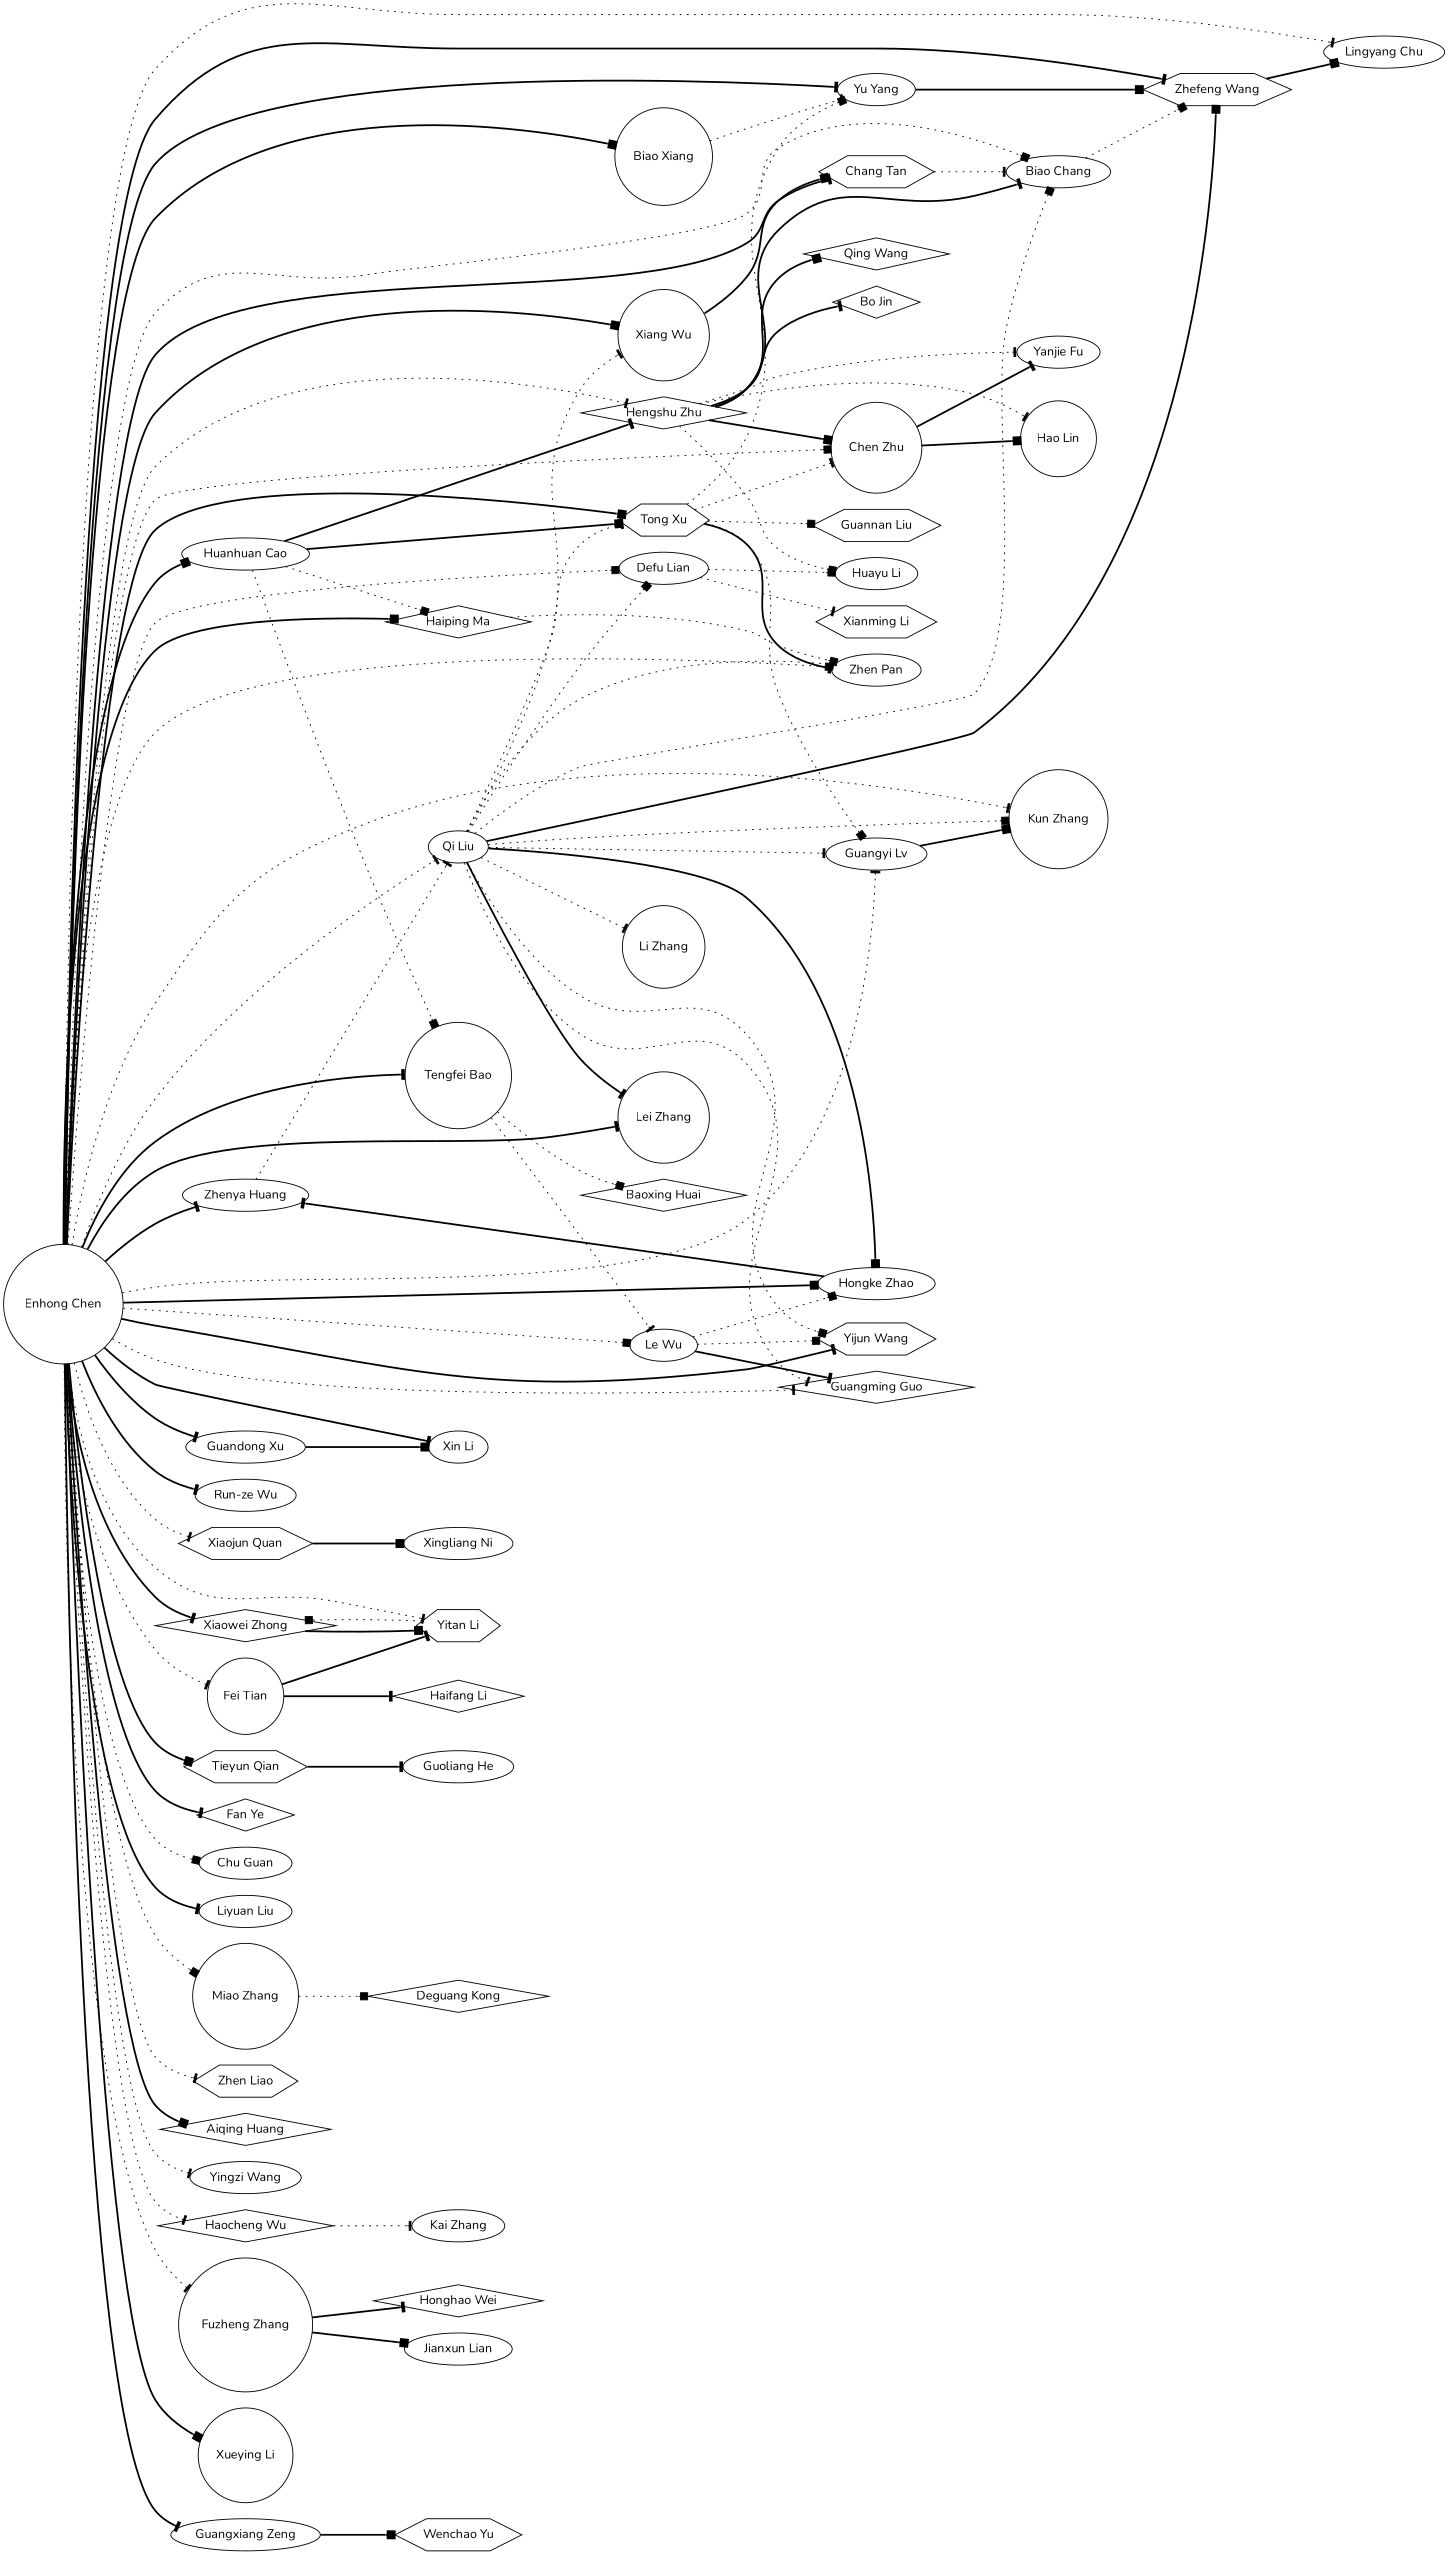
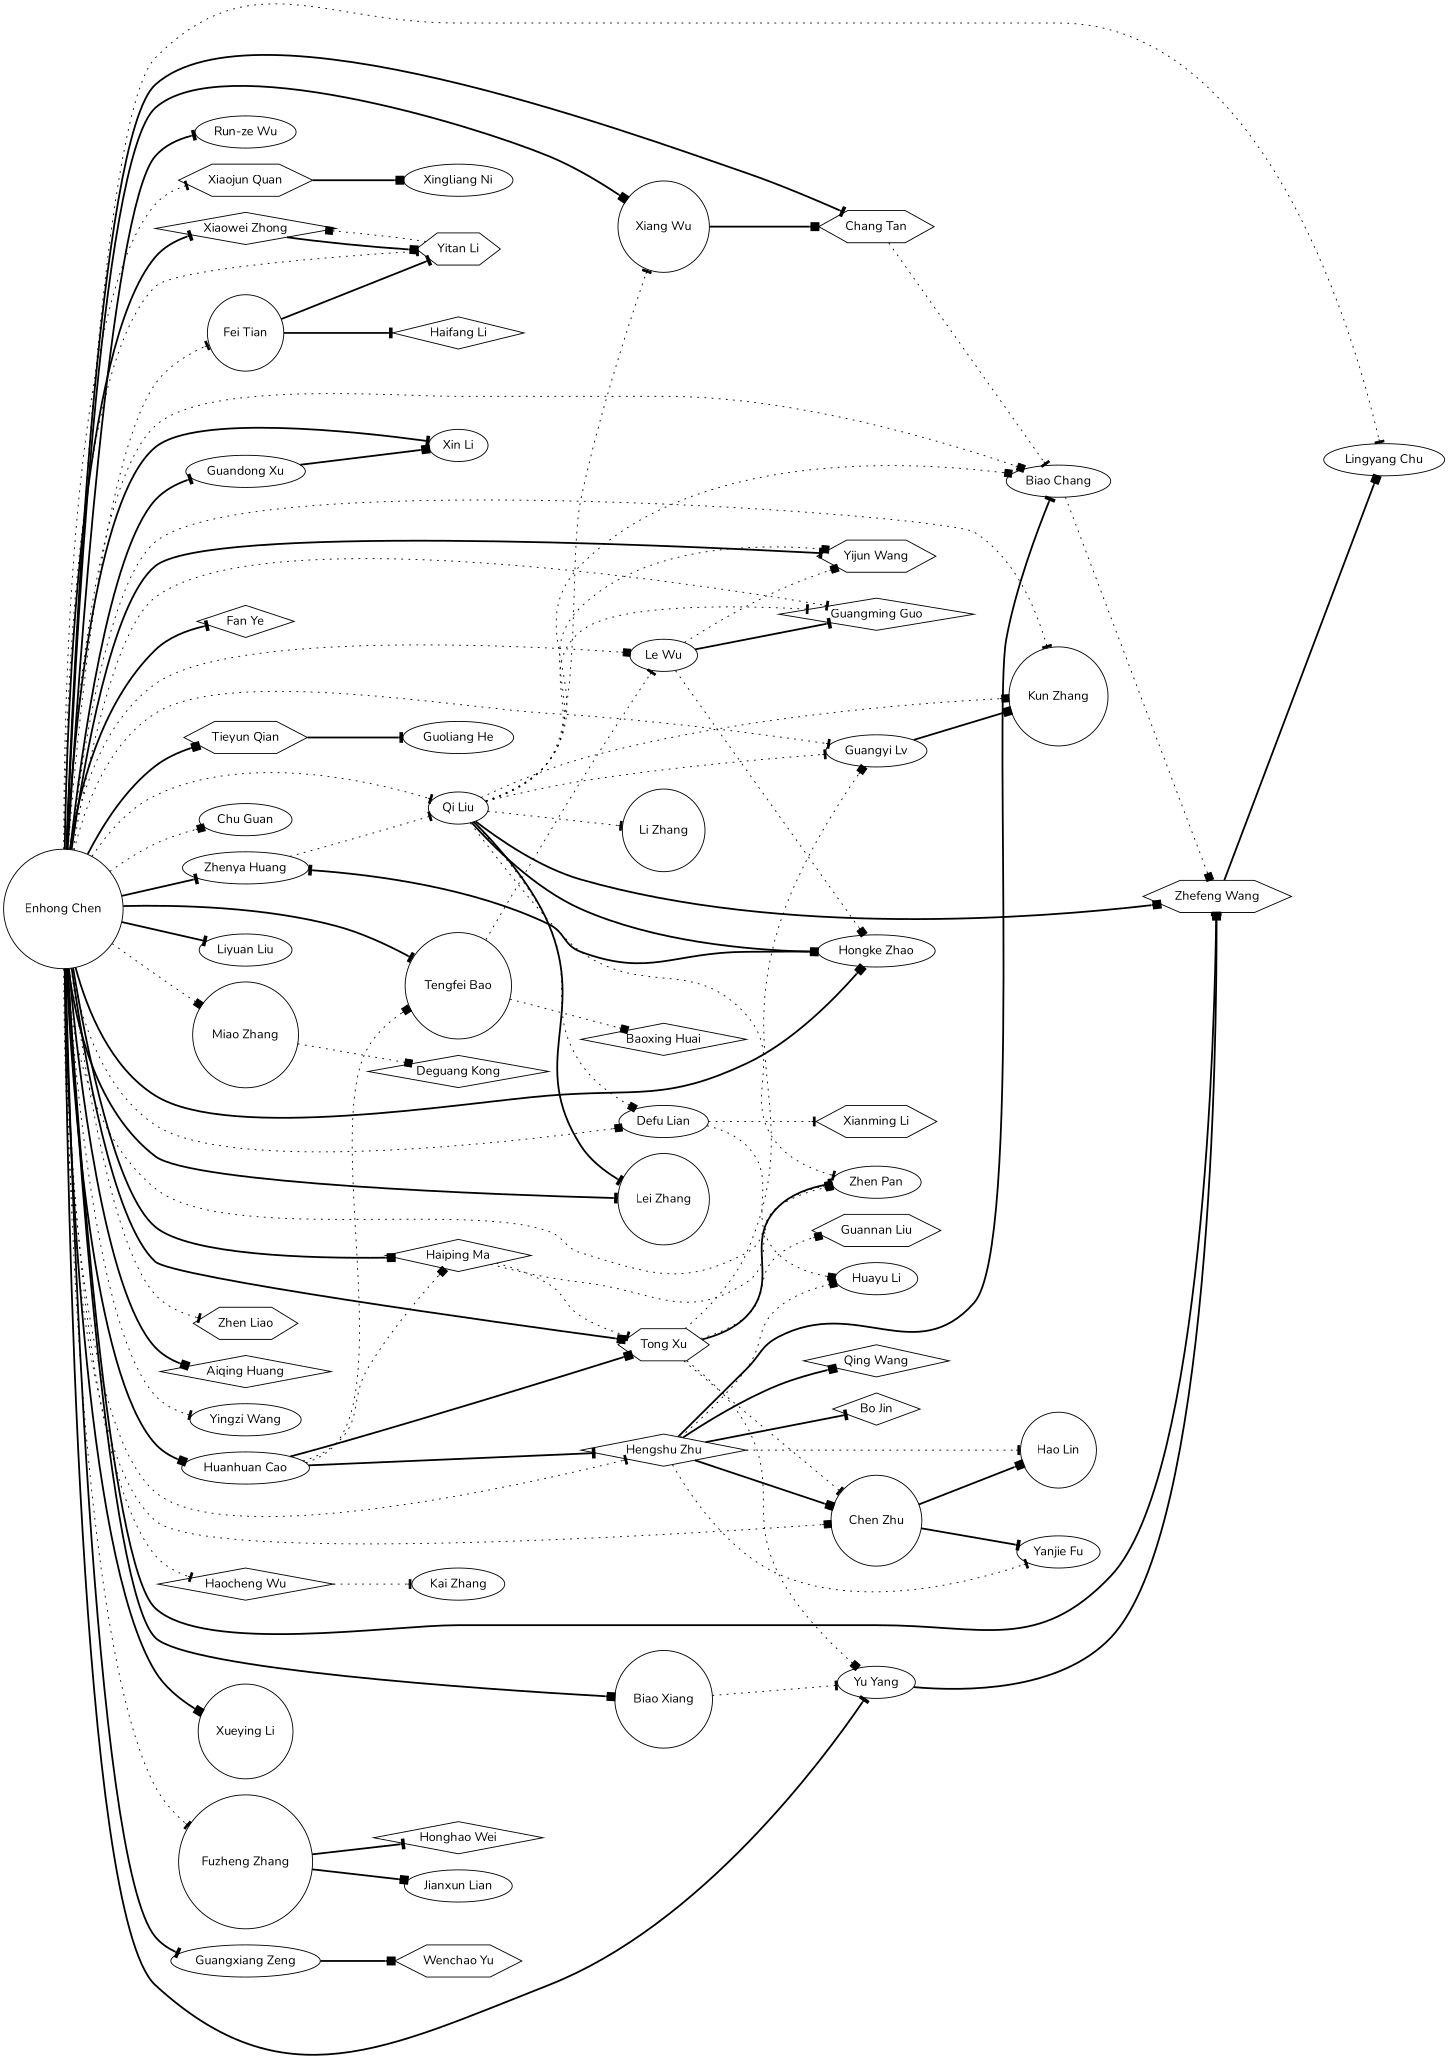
  strict digraph {
    fontname=Nunito
    rankdir=LR
    node [fontname=Nunito shape=ellipse]
    edge [arrowhead=tee fontname=Nunito style=dotted]
    "Enhong Chen" [shape=circle]
    "Kun Zhang" [shape=circle]
    "Chang Tan" [shape=hexagon]
    "Guandong Xu"
    "Run-ze Wu"
    "Xiang Wu" [shape=circle]
    "Xiaojun Quan" [shape=hexagon]
    "Xiaowei Zhong" [shape=diamond]
    "Chen Zhu" [shape=circle]
    "Lingyang Chu"
    "Yitan Li" [shape=hexagon]
    "Yu Yang"
    "Biao Chang"
    "Zhenya Huang"
    "Tieyun Qian" [shape=hexagon]
    "Fan Ye" [shape=diamond]
    "Yijun Wang" [shape=hexagon]
    "Xin Li"
    "Guangyi Lv"
    "Zhen Pan"
    "Chu Guan"
    "Fei Tian" [shape=circle]
    "Guangming Guo" [shape=diamond]
    "Liyuan Liu"
    "Lei Zhang" [shape=circle]
    "Miao Zhang" [shape=circle]
    "Qi Liu"
    "Hengshu Zhu" [shape=diamond]
    "Zhefeng Wang" [shape=hexagon]
    "Tong Xu" [shape=hexagon]
    "Hongke Zhao"
    "Zhen Liao" [shape=hexagon]
    "Aiqing Huang" [shape=diamond]
    "Yingzi Wang"
    "Tengfei Bao" [shape=circle]
    "Le Wu"
    "Huanhuan Cao"
    "Haocheng Wu" [shape=diamond]
    "Biao Xiang" [shape=circle]
    "Fuzheng Zhang" [shape=circle]
    "Xueying Li" [shape=circle]
    "Guangxiang Zeng"
    "Defu Lian"
    "Haiping Ma" [shape=diamond]
    "Xingliang Ni"
    "Baoxing Huai" [shape=diamond]
    "Hao Lin" [shape=circle]
    "Yanjie Fu"
    "Guoliang He"
    "Haifang Li" [shape=diamond]
    "Deguang Kong" [shape=diamond]
    "Li Zhang" [shape=circle]
    "Bo Jin" [shape=diamond]
    "Huayu Li"
    "Qing Wang" [shape=diamond]
    "Guannan Liu" [shape=hexagon]
    "Kai Zhang"
    "Honghao Wei" [shape=diamond]
    "Jianxun Lian"
    "Wenchao Yu" [shape=hexagon]
    "Xianming Li" [shape=hexagon]
    "Enhong Chen" -> "Kun Zhang"
    "Enhong Chen" -> "Chang Tan" [style=bold]
    "Enhong Chen" -> "Guandong Xu" [style=bold]
    "Enhong Chen" -> "Run-ze Wu" [style=bold]
    "Enhong Chen" -> "Xiang Wu" [arrowhead=box style=bold]
    "Enhong Chen" -> "Xiaojun Quan"
    "Enhong Chen" -> "Xiaowei Zhong" [style=bold]
    "Enhong Chen" -> "Chen Zhu" [arrowhead=box]
    "Enhong Chen" -> "Lingyang Chu"
    "Enhong Chen" -> "Yitan Li"
    "Enhong Chen" -> "Yu Yang" [style=bold]
    "Enhong Chen" -> "Biao Chang" [arrowhead=box]
    "Enhong Chen" -> "Zhenya Huang" [style=bold]
    "Enhong Chen" -> "Tieyun Qian" [arrowhead=box style=bold]
    "Enhong Chen" -> "Fan Ye" [style=bold]
    "Enhong Chen" -> "Yijun Wang" [style=bold]
    "Enhong Chen" -> "Xin Li" [style=bold]
    "Enhong Chen" -> "Guangyi Lv"
    "Enhong Chen" -> "Zhen Pan" [arrowhead=box]
    "Enhong Chen" -> "Chu Guan" [arrowhead=box]
    "Enhong Chen" -> "Fei Tian"
    "Enhong Chen" -> "Guangming Guo"
    "Enhong Chen" -> "Liyuan Liu" [style=bold]
    "Enhong Chen" -> "Lei Zhang" [style=bold]
    "Enhong Chen" -> "Miao Zhang" [arrowhead=box]
    "Enhong Chen" -> "Qi Liu"
    "Enhong Chen" -> "Hengshu Zhu"
    "Enhong Chen" -> "Zhefeng Wang" [style=bold]
    "Enhong Chen" -> "Tong Xu" [arrowhead=box style=bold]
    "Enhong Chen" -> "Hongke Zhao" [arrowhead=box style=bold]
    "Enhong Chen" -> "Zhen Liao"
    "Enhong Chen" -> "Aiqing Huang" [arrowhead=box style=bold]
    "Enhong Chen" -> "Yingzi Wang"
    "Enhong Chen" -> "Tengfei Bao" [style=bold]
    "Enhong Chen" -> "Le Wu" [arrowhead=box]
    "Enhong Chen" -> "Huanhuan Cao" [arrowhead=box style=bold]
    "Enhong Chen" -> "Haocheng Wu"
    "Enhong Chen" -> "Biao Xiang" [arrowhead=box style=bold]
    "Enhong Chen" -> "Fuzheng Zhang"
    "Enhong Chen" -> "Xueying Li" [arrowhead=box style=bold]
    "Enhong Chen" -> "Guangxiang Zeng" [style=bold]
    "Enhong Chen" -> "Defu Lian" [arrowhead=box]
    "Enhong Chen" -> "Haiping Ma" [arrowhead=box style=bold]
    "Chang Tan" -> "Biao Chang"
    "Guandong Xu" -> "Xin Li" [arrowhead=box style=bold]
    "Xiang Wu" -> "Chang Tan" [arrowhead=box style=bold]
    "Xiaojun Quan" -> "Xingliang Ni" [arrowhead=box style=bold]
    "Xiaowei Zhong" -> "Yitan Li" [arrowhead=box style=bold]
    "Chen Zhu" -> "Hao Lin" [arrowhead=box style=bold]
    "Chen Zhu" -> "Yanjie Fu" [style=bold]
    "Yitan Li" -> "Xiaowei Zhong" [arrowhead=box]
    "Yu Yang" -> "Zhefeng Wang" [arrowhead=box style=bold]
    "Biao Chang" -> "Zhefeng Wang" [arrowhead=box]
    "Zhenya Huang" -> "Qi Liu"
    "Tieyun Qian" -> "Guoliang He" [style=bold]
    "Guangyi Lv" -> "Kun Zhang" [arrowhead=box style=bold]
    "Fei Tian" -> "Yitan Li" [style=bold]
    "Fei Tian" -> "Haifang Li" [style=bold]
    "Miao Zhang" -> "Deguang Kong" [arrowhead=box]
    "Qi Liu" -> "Kun Zhang" [arrowhead=box]
    "Qi Liu" -> "Xiang Wu"
    "Qi Liu" -> "Biao Chang" [arrowhead=box]
    "Qi Liu" -> "Yijun Wang" [arrowhead=box]
    "Qi Liu" -> "Guangyi Lv"
    "Qi Liu" -> "Zhen Pan"
    "Qi Liu" -> "Guangming Guo"
    "Qi Liu" -> "Lei Zhang" [style=bold]
    "Qi Liu" -> "Zhefeng Wang" [arrowhead=box style=bold]
-   "Qi Liu" -> "Tong Xu"
+   "Haiping Ma" -> "Tong Xu"
    "Qi Liu" -> "Hongke Zhao" [arrowhead=box style=bold]
    "Qi Liu" -> "Defu Lian" [arrowhead=box]
    "Qi Liu" -> "Li Zhang"
    "Hengshu Zhu" -> "Chen Zhu" [arrowhead=box style=bold]
    "Hengshu Zhu" -> "Biao Chang" [style=bold]
    "Hengshu Zhu" -> "Hao Lin"
    "Hengshu Zhu" -> "Yanjie Fu"
    "Hengshu Zhu" -> "Bo Jin" [style=bold]
    "Hengshu Zhu" -> "Huayu Li" [arrowhead=box]
    "Hengshu Zhu" -> "Qing Wang" [arrowhead=box style=bold]
    "Zhefeng Wang" -> "Lingyang Chu" [arrowhead=box style=bold]
    "Tong Xu" -> "Chen Zhu"
    "Tong Xu" -> "Yu Yang" [arrowhead=box]
    "Tong Xu" -> "Guangyi Lv" [arrowhead=box]
    "Tong Xu" -> "Zhen Pan" [style=bold]
    "Tong Xu" -> "Guannan Liu" [arrowhead=box]
    "Hongke Zhao" -> "Zhenya Huang" [style=bold]
    "Tengfei Bao" -> "Le Wu"
    "Tengfei Bao" -> "Baoxing Huai" [arrowhead=box]
    "Le Wu" -> "Yijun Wang" [arrowhead=box]
    "Le Wu" -> "Guangming Guo" [style=bold]
    "Le Wu" -> "Hongke Zhao" [arrowhead=box]
    "Huanhuan Cao" -> "Hengshu Zhu" [style=bold]
    "Huanhuan Cao" -> "Tong Xu" [arrowhead=box style=bold]
    "Huanhuan Cao" -> "Tengfei Bao" [arrowhead=box]
    "Huanhuan Cao" -> "Haiping Ma" [arrowhead=box]
    "Haocheng Wu" -> "Kai Zhang"
    "Biao Xiang" -> "Yu Yang"
    "Fuzheng Zhang" -> "Honghao Wei" [style=bold]
    "Fuzheng Zhang" -> "Jianxun Lian" [arrowhead=box style=bold]
    "Guangxiang Zeng" -> "Wenchao Yu" [arrowhead=box style=bold]
    "Defu Lian" -> "Huayu Li" [arrowhead=box]
    "Defu Lian" -> "Xianming Li"
    "Haiping Ma" -> "Zhen Pan" [arrowhead=box]
  }
